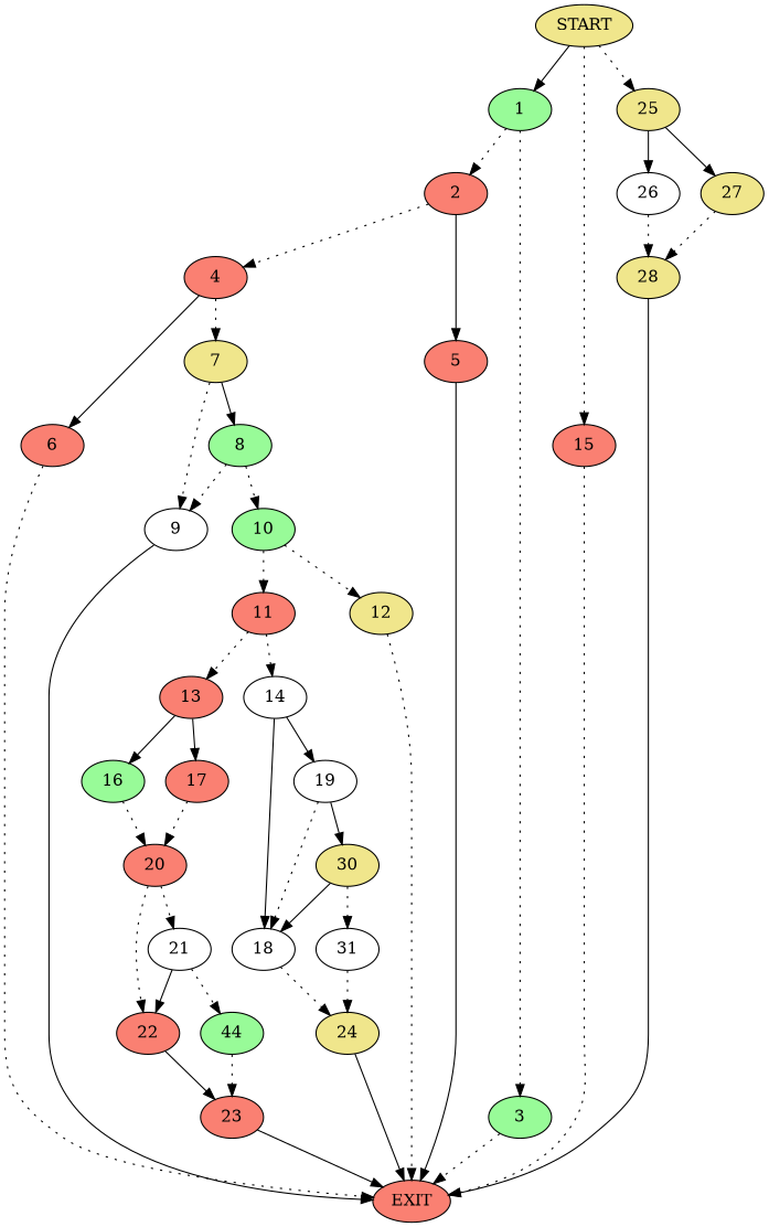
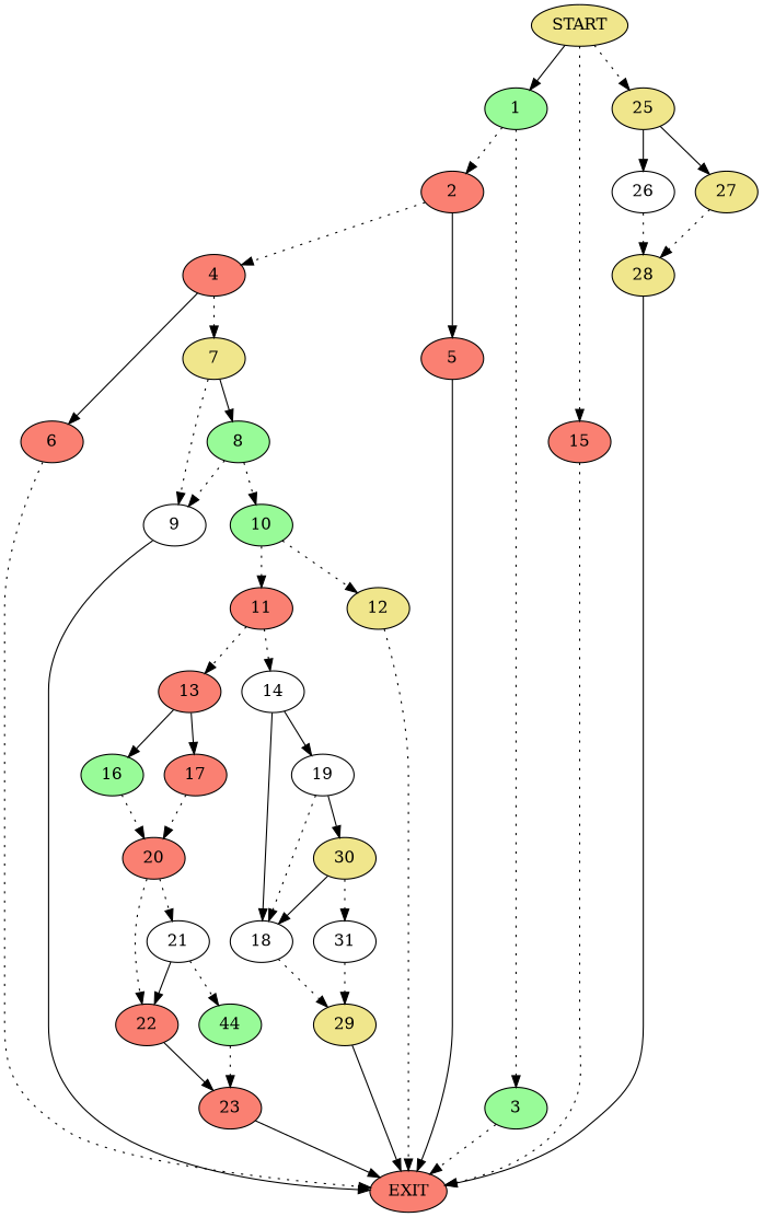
  digraph {
    node [fillcolor=salmon style=filled]
    edge [style=dotted]
    n1 [fillcolor=khaki label=START]
    1 [fillcolor=palegreen]
    15
    25 [fillcolor=khaki]
    2
    3 [fillcolor=palegreen]
    n7 [label=EXIT]
    26 [fillcolor=white]
    27 [fillcolor=khaki]
    4
    5
    6
    7 [fillcolor=khaki]
    8 [fillcolor=palegreen]
    9 [fillcolor=white]
    10 [fillcolor=palegreen]
    11
    12 [fillcolor=khaki]
    13
    14 [fillcolor=white]
    16 [fillcolor=palegreen]
    17
    18 [fillcolor=white]
    19 [fillcolor=white]
    20
-   29 [fillcolor=khaki label=24]
+   29 [fillcolor=khaki]
    30 [fillcolor=khaki]
    21 [fillcolor=white]
    22
    31 [fillcolor=white]
    n31 [fillcolor=palegreen label=44]
    23
    28 [fillcolor=khaki]
    n1 -> 1 [style=solid]
    n1 -> 15
    n1 -> 25
    1 -> 2
    1 -> 3
    15 -> n7
    25 -> 26 [style=solid]
    25 -> 27 [style=solid]
    2 -> 4
    2 -> 5 [style=solid]
    3 -> n7
    26 -> 28
    27 -> 28
    4 -> 6 [style=solid]
    4 -> 7
    5 -> n7 [style=solid]
    6 -> n7
    7 -> 8 [style=solid]
    7 -> 9
    8 -> 9
    8 -> 10
    9 -> n7 [style=solid]
    10 -> 11
    10 -> 12
    11 -> 13
    11 -> 14
    12 -> n7
    13 -> 16 [style=solid]
    13 -> 17 [style=solid]
    14 -> 18 [style=solid]
    14 -> 19 [style=solid]
    16 -> 20
    17 -> 20
    18 -> 29
    19 -> 18
    19 -> 30 [style=solid]
    20 -> 21
    20 -> 22
    29 -> n7 [style=solid]
    30 -> 18 [style=solid]
    30 -> 31
    21 -> 22 [style=solid]
    21 -> n31
    22 -> 23 [style=solid]
    31 -> 29
    n31 -> 23
    23 -> n7 [style=solid]
    28 -> n7 [style=solid]
  }
